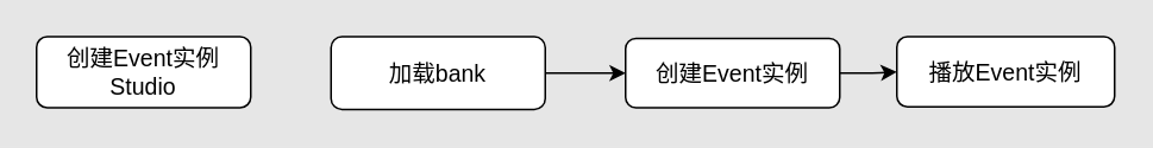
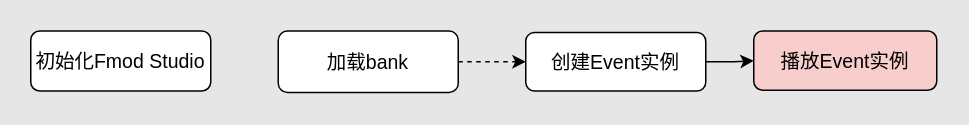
  <mxCell id="0" />
  <mxCell id="1" parent="0" />
- <mxCell id="2" value="创建Event实例 Studio" style="whiteSpace=wrap;html=1;fontSize=13;rounded=1;" vertex="1" parent="1"><mxGeometry x="20" y="20" width="120" height="40" as="geometry" /></mxCell>
- <mxCell id="3" value="" style="edgeStyle=orthogonalEdgeStyle;curved=0;rounded=1;sketch=0;orthogonalLoop=1;jettySize=auto;html=1;" edge="1" parent="1" source="4" target="6"><mxGeometry relative="1" as="geometry" /></mxCell>
+ <mxCell id="2" value="初始化Fmod Studio" style="whiteSpace=wrap;html=1;fontSize=13;rounded=1;" vertex="1" parent="1"><mxGeometry x="20" y="20" width="120" height="40" as="geometry" /></mxCell>
+ <mxCell id="3" value="" style="edgeStyle=orthogonalEdgeStyle;curved=0;rounded=1;sketch=0;orthogonalLoop=1;jettySize=auto;html=1;dashed=1;" edge="1" parent="1" source="4" target="6"><mxGeometry relative="1" as="geometry" /></mxCell>
  <mxCell id="4" value="加载bank" style="whiteSpace=wrap;html=1;rounded=1;fontSize=13;" vertex="1" parent="1"><mxGeometry x="185" y="20" width="120" height="41" as="geometry" /></mxCell>
  <mxCell id="5" value="" style="edgeStyle=orthogonalEdgeStyle;curved=0;rounded=1;sketch=0;orthogonalLoop=1;jettySize=auto;html=1;" edge="1" parent="1" source="6" target="7"><mxGeometry relative="1" as="geometry" /></mxCell>
  <mxCell id="6" value="创建Event实例" style="whiteSpace=wrap;html=1;rounded=1;fontSize=13;" vertex="1" parent="1"><mxGeometry x="350" y="21" width="120" height="39" as="geometry" /></mxCell>
- <mxCell id="7" value="播放Event实例" style="whiteSpace=wrap;html=1;rounded=1;fontSize=13;" vertex="1" parent="1"><mxGeometry x="502" y="20" width="122" height="39.5" as="geometry" /></mxCell>
+ <mxCell id="7" value="播放Event实例" style="whiteSpace=wrap;html=1;rounded=1;fontSize=13;fillColor=#f8cecc;" vertex="1" parent="1"><mxGeometry x="502" y="20" width="122" height="39.5" as="geometry" /></mxCell>
